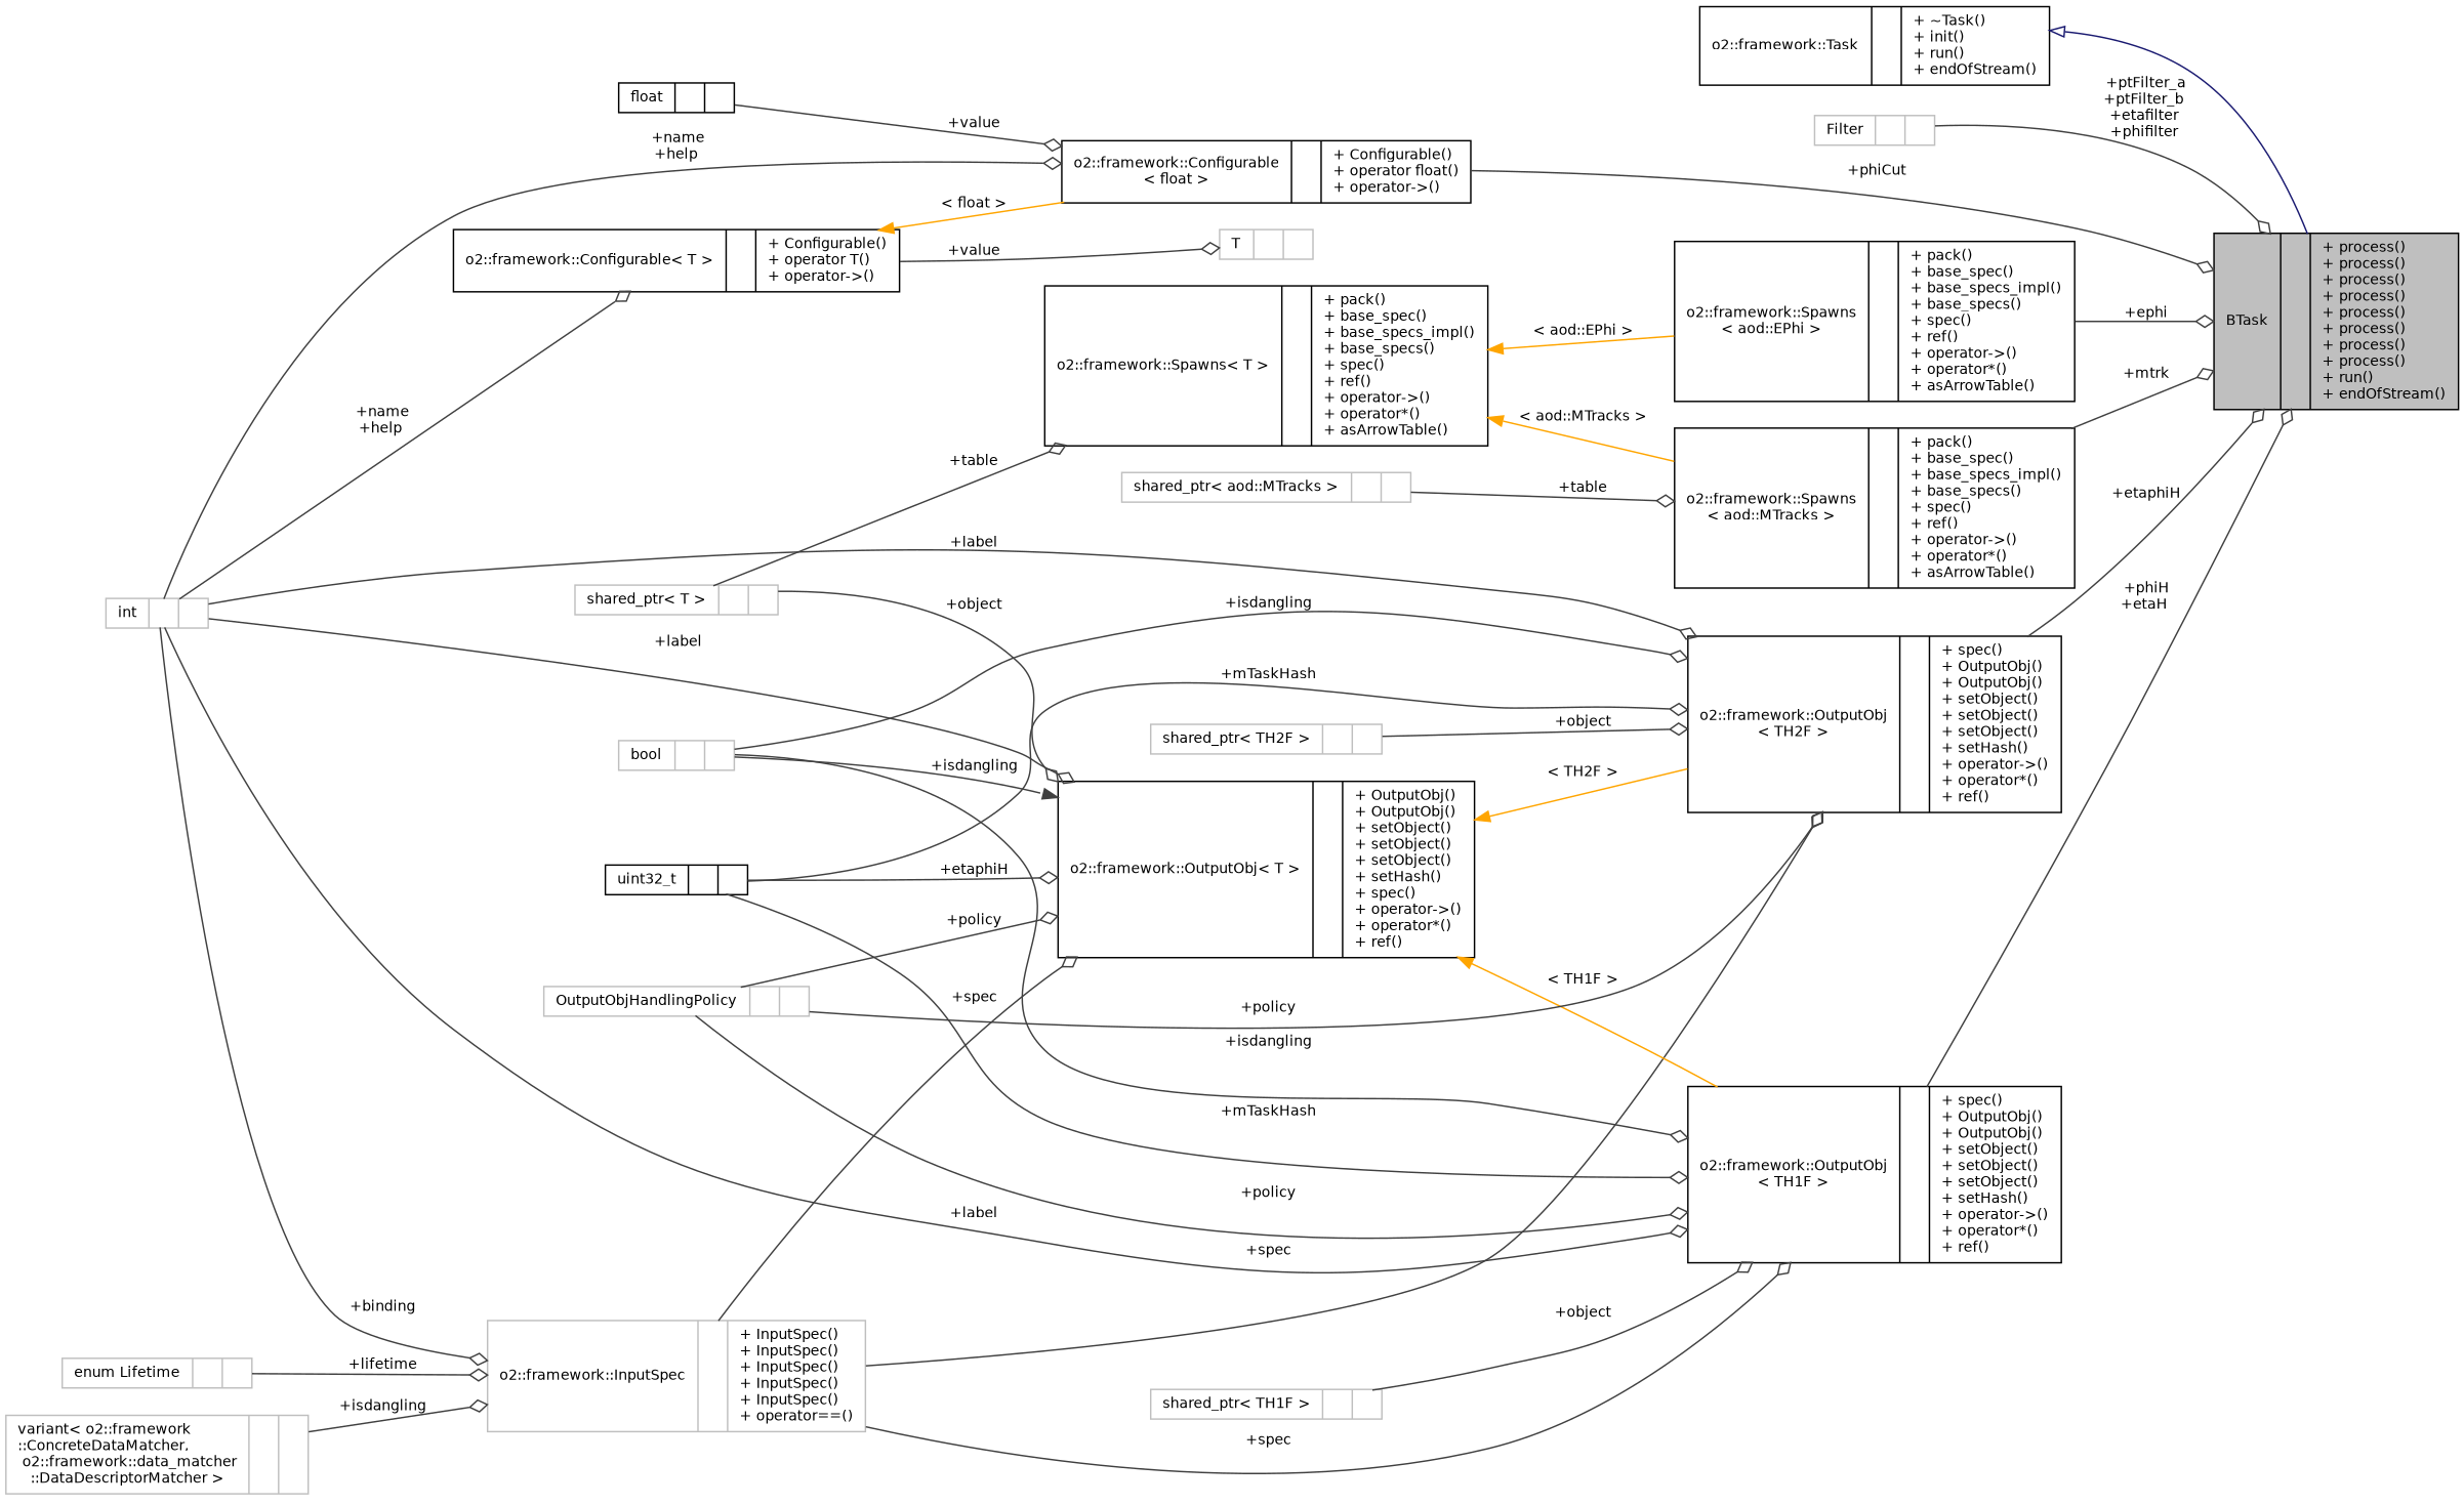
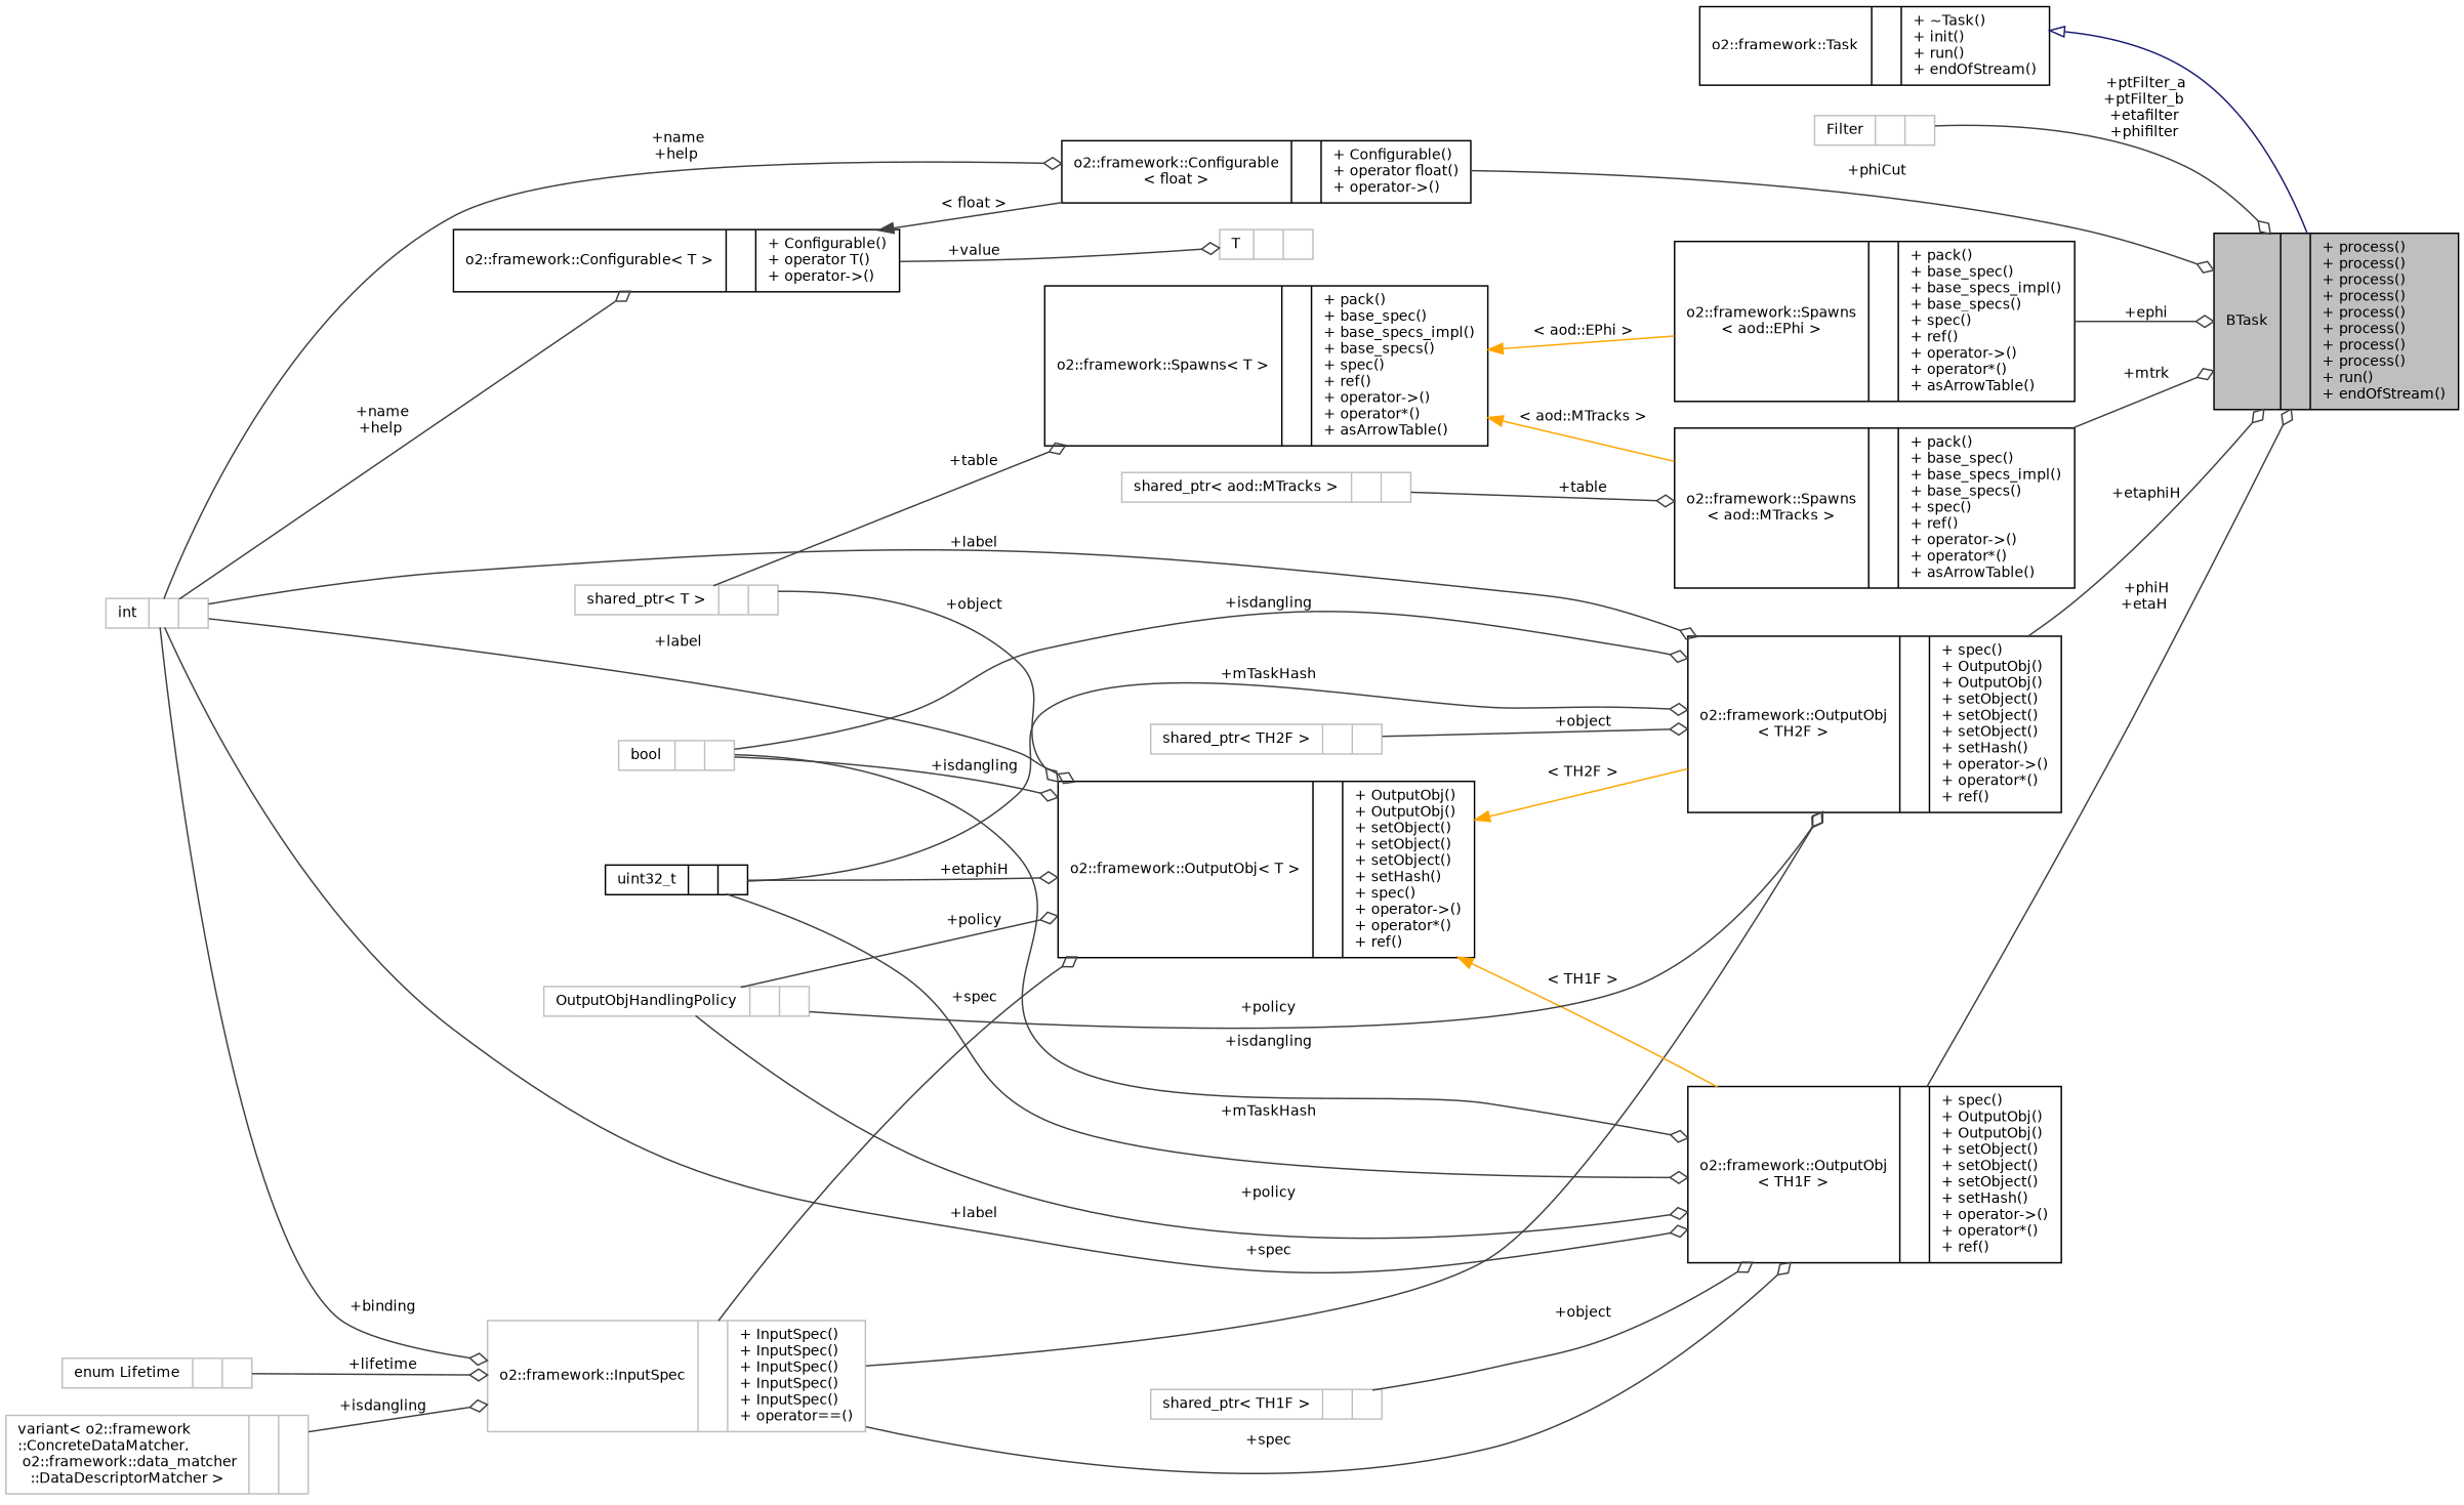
  digraph {
    rankdir=LR
    node [color=black fontname=Helvetica fontsize=10 shape=record]
    edge [color=grey25 fontname=Helvetica fontsize=10 labelfontname=Helvetica labelfontsize=10 style=solid arrowhead=odiamond]
    n1 [fillcolor=grey75 fontcolor=black height=0.2 label="{BTask\n||+ process()\l+ process()\l+ process()\l+ process()\l+ process()\l+ process()\l+ process()\l+ process()\l+ run()\l+ endOfStream()\l}" style=filled width=0.4]
    n2 [height=0.2 label="{o2::framework::Task\n||+ ~Task()\l+ init()\l+ run()\l+ endOfStream()\l}" width=0.4]
    n3 [color=grey75 height=0.2 label="{Filter\n||}" width=0.4]
-   n4 [height=0.2 label="{float\n||}" width=0.4]
    n5 [height=0.2 label="{o2::framework::Configurable\l\< float \>\n||+ Configurable()\l+ operator float()\l+ operator-\>()\l}" width=0.4]
    n6 [color=grey75 height=0.2 label="{int\n||}" width=0.4]
    n7 [height=0.2 label="{o2::framework::Configurable\< T \>\n||+ Configurable()\l+ operator T()\l+ operator-\>()\l}" width=0.4]
    n8 [height=0.2 label="{o2::framework::OutputObj\l\< TH2F \>\n||+ spec()\l+ OutputObj()\l+ OutputObj()\l+ setObject()\l+ setObject()\l+ setObject()\l+ setHash()\l+ operator-\>()\l+ operator*()\l+ ref()\l}" width=0.4]
    n9 [color=grey75 height=0.2 label="{o2::framework::InputSpec\n||+ InputSpec()\l+ InputSpec()\l+ InputSpec()\l+ InputSpec()\l+ InputSpec()\l+ operator==()\l}" width=0.4]
    n10 [height=0.2 label="{o2::framework::OutputObj\< T \>\n||+ OutputObj()\l+ OutputObj()\l+ setObject()\l+ setObject()\l+ setObject()\l+ setHash()\l+ spec()\l+ operator-\>()\l+ operator*()\l+ ref()\l}" width=0.4]
    n11 [height=0.2 label="{o2::framework::OutputObj\l\< TH1F \>\n||+ spec()\l+ OutputObj()\l+ OutputObj()\l+ setObject()\l+ setObject()\l+ setObject()\l+ setHash()\l+ operator-\>()\l+ operator*()\l+ ref()\l}" width=0.4]
    n12 [color=grey75 height=0.2 label="{T\n||}" width=0.4]
    n13 [height=0.2 label="{o2::framework::Spawns\l\< aod::MTracks \>\n||+ pack()\l+ base_spec()\l+ base_specs_impl()\l+ base_specs()\l+ spec()\l+ ref()\l+ operator-\>()\l+ operator*()\l+ asArrowTable()\l}" width=0.4]
    n14 [color=grey75 height=0.2 label="{shared_ptr\< aod::MTracks \>\n||}" width=0.4]
    n15 [height=0.2 label="{o2::framework::Spawns\< T \>\n||+ pack()\l+ base_spec()\l+ base_specs_impl()\l+ base_specs()\l+ spec()\l+ ref()\l+ operator-\>()\l+ operator*()\l+ asArrowTable()\l}" width=0.4]
    n16 [height=0.2 label="{o2::framework::Spawns\l\< aod::EPhi \>\n||+ pack()\l+ base_spec()\l+ base_specs_impl()\l+ base_specs()\l+ spec()\l+ ref()\l+ operator-\>()\l+ operator*()\l+ asArrowTable()\l}" width=0.4]
    n17 [color=grey75 height=0.2 label="{shared_ptr\< T \>\n||}" width=0.4]
    n18 [color=grey75 height=0.2 label="{OutputObjHandlingPolicy\n||}" width=0.4]
    n19 [height=0.2 label="{uint32_t\n||}" width=0.4]
    n20 [color=grey75 height=0.2 label="{bool\n||}" width=0.4]
    n21 [color=grey75 height=0.2 label="{enum Lifetime\n||}" width=0.4]
    n22 [color=grey75 height=0.2 label="{variant\< o2::framework\l::ConcreteDataMatcher,\l o2::framework::data_matcher\l::DataDescriptorMatcher \>\n||}" width=0.4]
    n23 [color=grey75 height=0.2 label="{shared_ptr\< TH2F \>\n||}" width=0.4]
    n24 [color=grey75 height=0.2 label="{shared_ptr\< TH1F \>\n||}" width=0.4]
    n2 -> n1 [arrowtail=onormal color=midnightblue dir=back arrowhead=""]
    n3 -> n1 [label=" +ptFilter_a\n+ptFilter_b\n+etafilter\n+phifilter"]
-   n4 -> n5 [label=" +value"]
    n5 -> n1 [label=" +phiCut"]
    n6 -> n5 [label=" +name\n+help"]
    n6 -> n7 [label=" +name\n+help"]
    n6 -> n8 [label=" +label"]
    n6 -> n9 [label=" +binding"]
    n6 -> n10 [label=" +label"]
    n6 -> n11 [label=" +label"]
-   n7 -> n5 [color=orange dir=back label=" \< float \>" arrowhead=""]
+   n7 -> n5 [dir=back label=" \< float \>" arrowhead=""]
    n7 -> n12 [label=" +value"]
    n8 -> n1 [label=" +etaphiH"]
    n9 -> n8 [label=" +spec"]
    n9 -> n10 [label=" +spec"]
    n9 -> n11 [label=" +spec"]
    n10 -> n8 [color=orange dir=back label=" \< TH2F \>" arrowhead=""]
    n10 -> n11 [color=orange dir=back label=" \< TH1F \>" arrowhead=""]
    n11 -> n1 [label=" +phiH\n+etaH"]
    n13 -> n1 [label=" +mtrk"]
    n14 -> n13 [label=" +table"]
    n15 -> n13 [color=orange dir=back label=" \< aod::MTracks \>" arrowhead=""]
    n15 -> n16 [color=orange dir=back label=" \< aod::EPhi \>" arrowhead=""]
    n16 -> n1 [label=" +ephi"]
    n17 -> n10 [label=" +object"]
    n17 -> n15 [label=" +table"]
    n18 -> n8 [label=" +policy"]
    n18 -> n10 [label=" +policy"]
    n18 -> n11 [label=" +policy"]
    n19 -> n8 [label=" +mTaskHash"]
    n19 -> n10 [label=" +etaphiH"]
    n19 -> n11 [label=" +mTaskHash"]
    n20 -> n8 [label=" +isdangling"]
-   n20 -> n10 [arrowhead=normal label=" +isdangling"]
+   n20 -> n10 [label=" +isdangling"]
    n20 -> n11 [label=" +isdangling"]
    n21 -> n9 [label=" +lifetime"]
    n22 -> n9 [label=" +isdangling"]
    n23 -> n8 [label=" +object"]
    n24 -> n11 [label=" +object"]
  }
